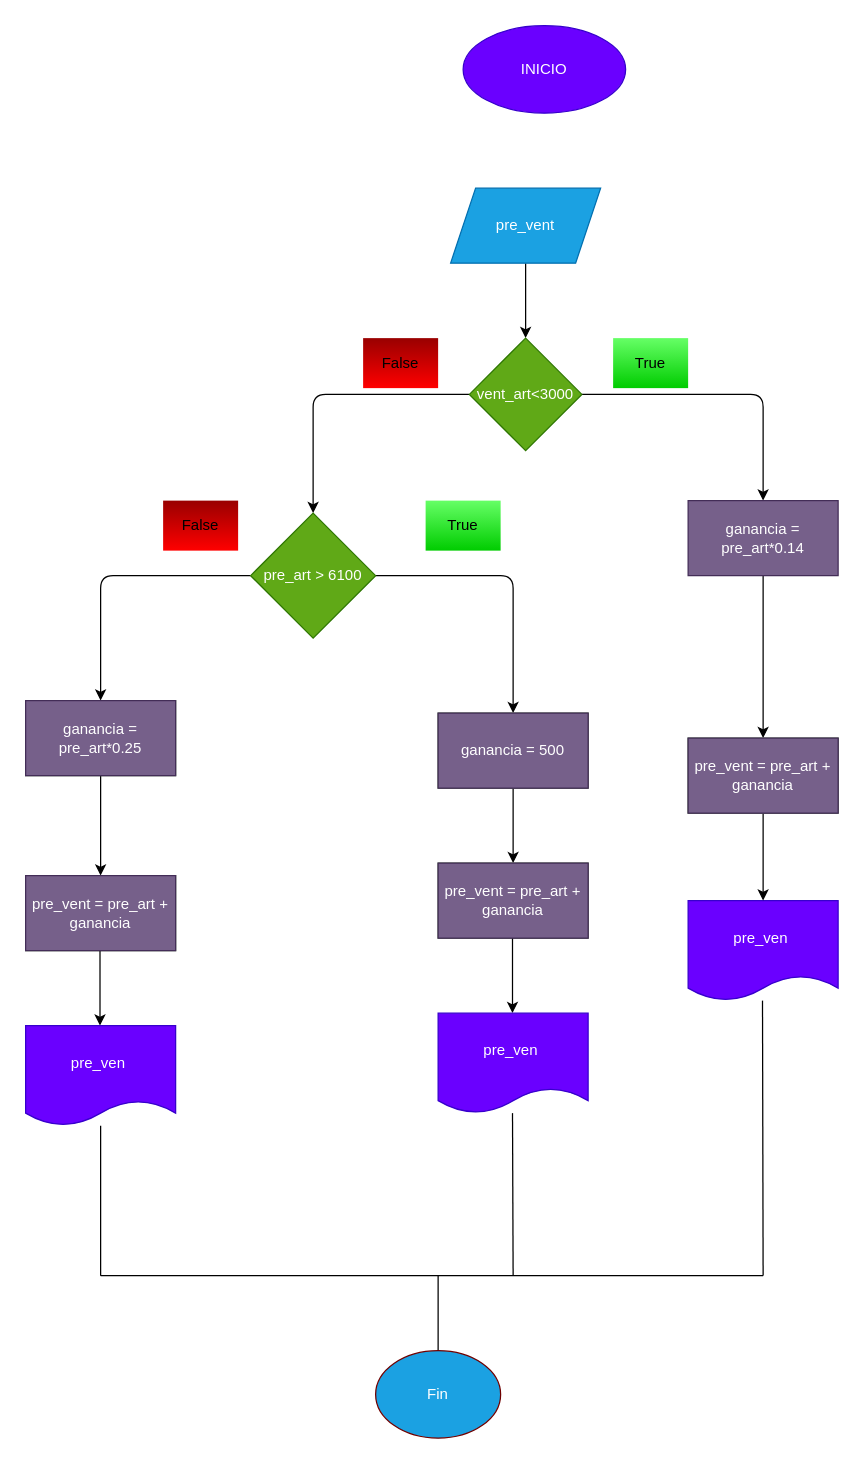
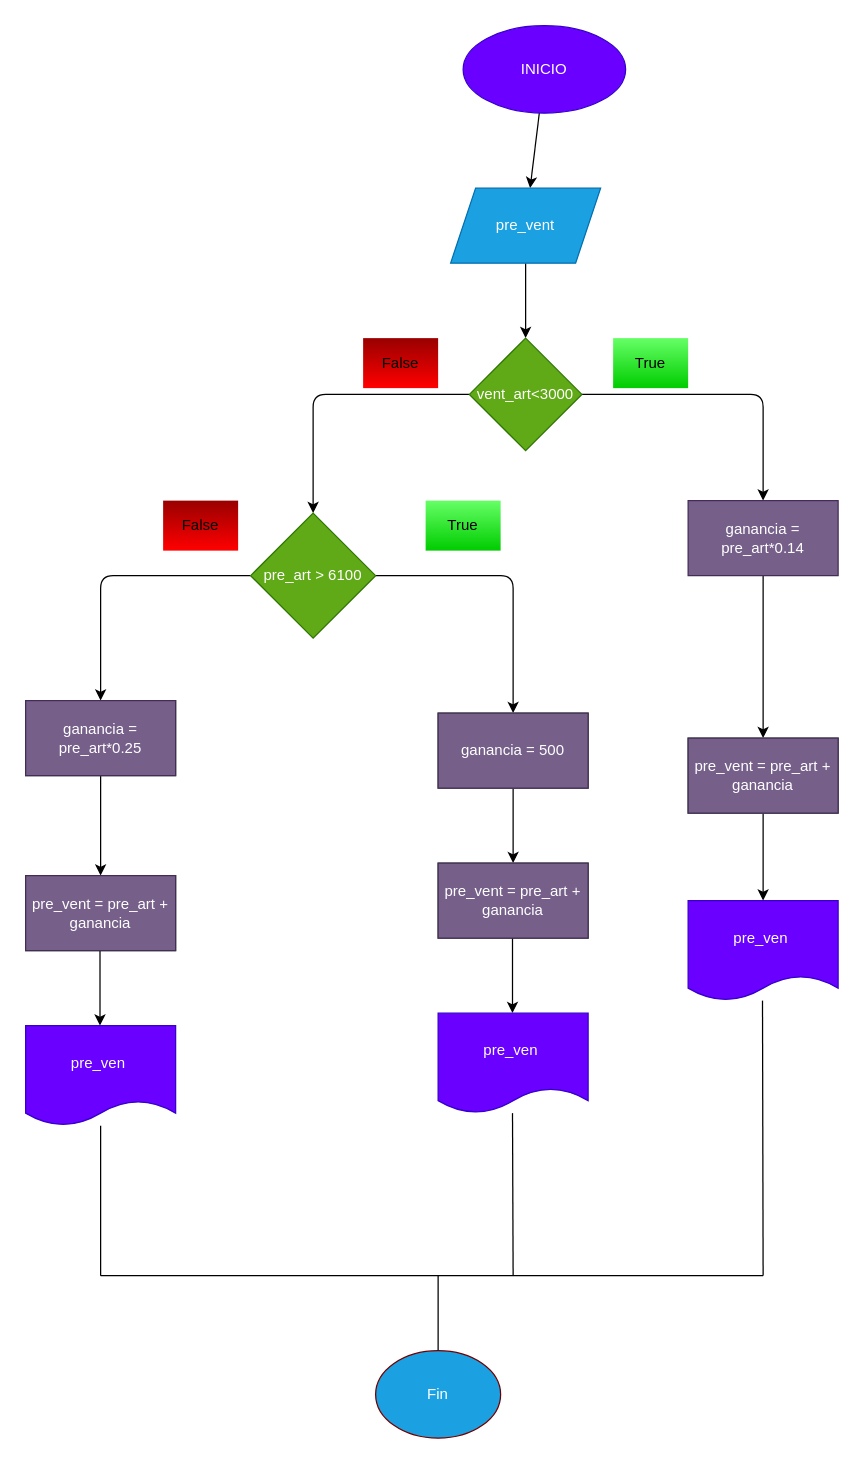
  <mxCell id="0" />
  <mxCell id="1" parent="0" />
+ <mxCell id="2" value="" style="edgeStyle=none;html=1;" edge="1" parent="1" source="3" target="5"><mxGeometry relative="1" as="geometry"><mxPoint x="420" y="140" as="targetPoint" /></mxGeometry></mxCell>
  <mxCell id="3" value="INICIO" style="ellipse;whiteSpace=wrap;html=1;fillColor=#6a00ff;fontColor=#ffffff;strokeColor=#3700CC;" vertex="1" parent="1"><mxGeometry x="370" y="20" width="130" height="70" as="geometry" /></mxCell>
  <mxCell id="4" value="" style="edgeStyle=none;html=1;" edge="1" parent="1" source="5"><mxGeometry relative="1" as="geometry"><mxPoint x="420" y="270" as="targetPoint" /></mxGeometry></mxCell>
  <mxCell id="5" value="pre_vent" style="shape=parallelogram;perimeter=parallelogramPerimeter;whiteSpace=wrap;html=1;fixedSize=1;fillColor=#1ba1e2;fontColor=#ffffff;strokeColor=#006EAF;" vertex="1" parent="1"><mxGeometry x="360" y="150" width="120" height="60" as="geometry" /></mxCell>
  <mxCell id="6" style="edgeStyle=none;html=1;" edge="1" parent="1" source="8"><mxGeometry relative="1" as="geometry"><mxPoint x="610" y="400" as="targetPoint" /><Array as="points"><mxPoint x="610" y="315" /></Array></mxGeometry></mxCell>
  <mxCell id="7" style="edgeStyle=none;html=1;" edge="1" parent="1" source="8"><mxGeometry relative="1" as="geometry"><mxPoint x="250" y="410" as="targetPoint" /><Array as="points"><mxPoint x="250" y="315" /></Array></mxGeometry></mxCell>
  <mxCell id="8" value="vent_art&amp;lt;3000" style="rhombus;whiteSpace=wrap;html=1;fillColor=#60a917;fontColor=#ffffff;strokeColor=#2D7600;" vertex="1" parent="1"><mxGeometry x="375" y="270" width="90" height="90" as="geometry" /></mxCell>
  <mxCell id="9" style="edgeStyle=none;html=1;entryX=0.5;entryY=0;entryDx=0;entryDy=0;" edge="1" parent="1" source="10" target="13"><mxGeometry relative="1" as="geometry"><mxPoint x="610" y="680" as="targetPoint" /></mxGeometry></mxCell>
  <mxCell id="10" value="ganancia = pre_art*0.14" style="rounded=0;whiteSpace=wrap;html=1;fillColor=#76608a;fontColor=#ffffff;strokeColor=#432D57;" vertex="1" parent="1"><mxGeometry x="550" y="400" width="120" height="60" as="geometry" /></mxCell>
  <mxCell id="11" value="pre_ven&amp;nbsp;" style="shape=document;whiteSpace=wrap;html=1;boundedLbl=1;size=0.25;fillColor=#6a00ff;fontColor=#ffffff;strokeColor=#3700CC;" vertex="1" parent="1"><mxGeometry x="550" y="720" width="120" height="80" as="geometry" /></mxCell>
  <mxCell id="12" style="edgeStyle=none;html=1;" edge="1" parent="1" source="13" target="11"><mxGeometry relative="1" as="geometry" /></mxCell>
  <mxCell id="13" value="pre_vent = pre_art + ganancia" style="rounded=0;whiteSpace=wrap;html=1;fillColor=#6d8764;fontColor=#ffffff;strokeColor=#3A5431;" vertex="1" parent="1"><mxGeometry x="550" y="590" width="120" height="60" as="geometry" /></mxCell>
  <mxCell id="14" style="edgeStyle=none;html=1;" edge="1" parent="1" source="16"><mxGeometry relative="1" as="geometry"><mxPoint x="410" y="570" as="targetPoint" /><Array as="points"><mxPoint x="410" y="460" /></Array></mxGeometry></mxCell>
  <mxCell id="15" style="edgeStyle=none;html=1;" edge="1" parent="1" source="16"><mxGeometry relative="1" as="geometry"><mxPoint x="80" y="560" as="targetPoint" /><Array as="points"><mxPoint x="80" y="460" /></Array></mxGeometry></mxCell>
  <mxCell id="16" value="pre_art &amp;gt; 6100" style="rhombus;whiteSpace=wrap;html=1;fillColor=#60a917;fontColor=#ffffff;strokeColor=#2D7600;" vertex="1" parent="1"><mxGeometry x="200" y="410" width="100" height="100" as="geometry" /></mxCell>
  <mxCell id="17" value="" style="edgeStyle=none;html=1;" edge="1" parent="1" source="18" target="19"><mxGeometry relative="1" as="geometry" /></mxCell>
  <mxCell id="18" value="ganancia = 500" style="rounded=0;whiteSpace=wrap;html=1;fillColor=#6d8764;fontColor=#ffffff;strokeColor=#3A5431;" vertex="1" parent="1"><mxGeometry x="350" y="570" width="120" height="60" as="geometry" /></mxCell>
  <mxCell id="19" value="pre_vent = pre_art + ganancia" style="whiteSpace=wrap;html=1;rounded=0;fillColor=#6d8764;fontColor=#ffffff;strokeColor=#3A5431;" vertex="1" parent="1"><mxGeometry x="350" y="690" width="120" height="60" as="geometry" /></mxCell>
  <mxCell id="20" style="edgeStyle=none;html=1;" edge="1" parent="1"><mxGeometry relative="1" as="geometry"><mxPoint x="409.5" y="750" as="sourcePoint" /><mxPoint x="409.5" y="810" as="targetPoint" /></mxGeometry></mxCell>
  <mxCell id="21" value="pre_ven&amp;nbsp;" style="shape=document;whiteSpace=wrap;html=1;boundedLbl=1;size=0.25;fillColor=#6a00ff;fontColor=#ffffff;strokeColor=#3700CC;" vertex="1" parent="1"><mxGeometry x="350" y="810" width="120" height="80" as="geometry" /></mxCell>
  <mxCell id="22" value="" style="edgeStyle=none;html=1;" edge="1" parent="1" source="23"><mxGeometry relative="1" as="geometry"><mxPoint x="80" y="700" as="targetPoint" /></mxGeometry></mxCell>
  <mxCell id="23" value="ganancia = pre_art*0.25" style="rounded=0;whiteSpace=wrap;html=1;fillColor=#6d8764;fontColor=#ffffff;strokeColor=#3A5431;" vertex="1" parent="1"><mxGeometry y="560" width="120" height="60" as="geometry" x="20" /></mxCell>
  <mxCell id="24" value="pre_vent = pre_art + ganancia" style="whiteSpace=wrap;html=1;rounded=0;fillColor=#6d8764;fontColor=#ffffff;strokeColor=#3A5431;" vertex="1" parent="1"><mxGeometry y="700" width="120" height="60" as="geometry" x="20" /></mxCell>
  <mxCell id="25" style="edgeStyle=none;html=1;" edge="1" parent="1"><mxGeometry relative="1" as="geometry"><mxPoint x="79.5" y="760" as="sourcePoint" /><mxPoint x="79.5" y="820" as="targetPoint" /></mxGeometry></mxCell>
  <mxCell id="26" value="pre_ven&amp;nbsp;" style="shape=document;whiteSpace=wrap;html=1;boundedLbl=1;size=0.25;fillColor=#6a00ff;fontColor=#ffffff;strokeColor=#3700CC;" vertex="1" parent="1"><mxGeometry y="820" width="120" height="80" as="geometry" x="20" /></mxCell>
  <mxCell id="27" value="" style="endArrow=none;html=1;" edge="1" parent="1" source="26"><mxGeometry width="50" height="50" relative="1" as="geometry"><mxPoint x="340" y="870" as="sourcePoint" /><mxPoint x="80" y="1020" as="targetPoint" /></mxGeometry></mxCell>
  <mxCell id="28" value="" style="endArrow=none;html=1;" edge="1" parent="1"><mxGeometry width="50" height="50" relative="1" as="geometry"><mxPoint x="409.5" y="890" as="sourcePoint" /><mxPoint x="410" y="1020" as="targetPoint" /></mxGeometry></mxCell>
  <mxCell id="29" value="" style="endArrow=none;html=1;" edge="1" parent="1"><mxGeometry width="50" height="50" relative="1" as="geometry"><mxPoint x="609.5" y="800" as="sourcePoint" /><mxPoint x="610" y="1020" as="targetPoint" /></mxGeometry></mxCell>
  <mxCell id="30" value="" style="endArrow=none;html=1;" edge="1" parent="1"><mxGeometry width="50" height="50" relative="1" as="geometry"><mxPoint x="610" y="1020" as="sourcePoint" /><mxPoint x="80" y="1020" as="targetPoint" /></mxGeometry></mxCell>
  <mxCell id="31" value="" style="endArrow=classic;html=1;" edge="1" parent="1"><mxGeometry width="50" height="50" relative="1" as="geometry"><mxPoint x="350" y="1020" as="sourcePoint" /><mxPoint x="350" y="1090" as="targetPoint" /></mxGeometry></mxCell>
  <mxCell id="32" value="Fin" style="ellipse;whiteSpace=wrap;html=1;fillColor=#1ba1e2;fontColor=#ffffff;strokeColor=#6F0000;" vertex="1" parent="1"><mxGeometry x="300" y="1080" width="100" height="70" as="geometry" /></mxCell>
  <mxCell id="33" value="&lt;font color=&quot;#000000&quot;&gt;True&lt;/font&gt;" style="text;html=1;strokeColor=none;fillColor=#66FF66;align=center;verticalAlign=middle;whiteSpace=wrap;rounded=0;fontColor=#009900;glass=0;gradientColor=#00CC00;" vertex="1" parent="1"><mxGeometry x="490" y="270" width="60" height="40" as="geometry" /></mxCell>
  <mxCell id="34" value="&lt;font color=&quot;#000000&quot;&gt;True&lt;/font&gt;" style="text;html=1;strokeColor=none;fillColor=#66FF66;align=center;verticalAlign=middle;whiteSpace=wrap;rounded=0;fontColor=#009900;glass=0;gradientColor=#00CC00;" vertex="1" parent="1"><mxGeometry x="340" y="400" width="60" height="40" as="geometry" /></mxCell>
  <mxCell id="35" value="&lt;font color=&quot;#000000&quot;&gt;False&lt;/font&gt;" style="text;html=1;strokeColor=none;fillColor=#990000;align=center;verticalAlign=middle;whiteSpace=wrap;rounded=0;fontColor=#009900;glass=0;gradientColor=#FF0000;" vertex="1" parent="1"><mxGeometry x="290" y="270" width="60" height="40" as="geometry" /></mxCell>
  <mxCell id="36" value="&lt;font color=&quot;#000000&quot;&gt;False&lt;/font&gt;" style="text;html=1;strokeColor=none;fillColor=#990000;align=center;verticalAlign=middle;whiteSpace=wrap;rounded=0;fontColor=#009900;glass=0;gradientColor=#FF0000;" vertex="1" parent="1"><mxGeometry x="130" y="400" width="60" height="40" as="geometry" /></mxCell>
  <mxCell id="37" value="ganancia = pre_art*0.25" style="rounded=0;whiteSpace=wrap;html=1;fillColor=#76608a;fontColor=#ffffff;strokeColor=#432D57;" vertex="1" parent="1"><mxGeometry y="560" width="120" height="60" as="geometry" x="20" /></mxCell>
  <mxCell id="38" value="pre_vent = pre_art + ganancia" style="whiteSpace=wrap;html=1;rounded=0;fillColor=#76608a;fontColor=#ffffff;strokeColor=#432D57;" vertex="1" parent="1"><mxGeometry y="700" width="120" height="60" as="geometry" x="20" /></mxCell>
  <mxCell id="39" value="pre_vent = pre_art + ganancia" style="whiteSpace=wrap;html=1;rounded=0;fillColor=#76608a;fontColor=#ffffff;strokeColor=#432D57;" vertex="1" parent="1"><mxGeometry x="350" y="690" width="120" height="60" as="geometry" /></mxCell>
  <mxCell id="40" value="ganancia = 500" style="rounded=0;whiteSpace=wrap;html=1;fillColor=#76608a;fontColor=#ffffff;strokeColor=#432D57;" vertex="1" parent="1"><mxGeometry x="350" y="570" width="120" height="60" as="geometry" /></mxCell>
  <mxCell id="41" value="pre_vent = pre_art + ganancia" style="rounded=0;whiteSpace=wrap;html=1;fillColor=#76608a;fontColor=#ffffff;strokeColor=#432D57;" vertex="1" parent="1"><mxGeometry x="550" y="590" width="120" height="60" as="geometry" /></mxCell>
